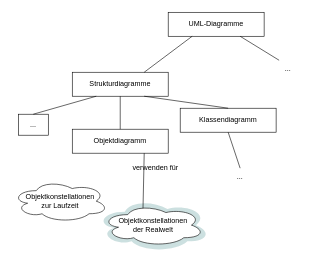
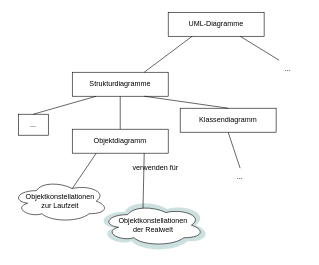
  <mxCell id="0" />
  <mxCell id="1" parent="0" />
  <mxCell id="2" value="" style="ellipse;shape=cloud;whiteSpace=wrap;html=1;fillColor=#006666;fillOpacity=20;strokeColor=none;" vertex="1" parent="1"><mxGeometry x="160" y="330" width="190" height="90" as="geometry" /></mxCell>
  <mxCell id="3" value="UML-Diagramme" style="rounded=0;whiteSpace=wrap;html=1;" parent="1" vertex="1"><mxGeometry x="280" y="20" width="160" height="40" as="geometry" /></mxCell>
  <mxCell id="4" value="Strukturdiagramme" style="rounded=0;whiteSpace=wrap;html=1;" parent="1" vertex="1"><mxGeometry x="120" y="120" width="160" height="40" as="geometry" /></mxCell>
  <mxCell id="5" value="Objektdiagramm" style="rounded=0;whiteSpace=wrap;html=1;" parent="1" vertex="1"><mxGeometry x="120" y="215" width="160" height="40" as="geometry" /></mxCell>
  <mxCell id="6" value="Klassendiagramm" style="rounded=0;whiteSpace=wrap;html=1;" parent="1" vertex="1"><mxGeometry x="300" y="180" width="160" height="40" as="geometry" /></mxCell>
  <mxCell id="7" value="..." style="rounded=0;whiteSpace=wrap;html=1;" parent="1" vertex="1"><mxGeometry x="30" y="190" width="50" height="35" as="geometry" /></mxCell>
  <mxCell id="8" value="Objektkonstellationen&lt;br&gt;zur Laufzeit" style="ellipse;shape=cloud;whiteSpace=wrap;html=1;" parent="1" vertex="1"><mxGeometry x="20" y="300" width="160" height="70" as="geometry" /></mxCell>
  <mxCell id="9" value="Objektkonstellationen&lt;br&gt;der Realwelt" style="ellipse;shape=cloud;whiteSpace=wrap;html=1;" parent="1" vertex="1"><mxGeometry x="170" y="340" width="170" height="70" as="geometry" /></mxCell>
  <mxCell id="10" value="" style="endArrow=none;html=1;rounded=0;entryX=0.25;entryY=1;entryDx=0;entryDy=0;exitX=0.75;exitY=0;exitDx=0;exitDy=0;" parent="1" source="4" target="3" edge="1"><mxGeometry width="50" height="50" relative="1" as="geometry"><mxPoint x="350" y="150" as="sourcePoint" /><mxPoint x="400" y="100" as="targetPoint" /></mxGeometry></mxCell>
  <mxCell id="11" value="" style="endArrow=none;html=1;rounded=0;exitX=0.5;exitY=0;exitDx=0;exitDy=0;entryX=0.25;entryY=1;entryDx=0;entryDy=0;" parent="1" source="7" target="4" edge="1"><mxGeometry width="50" height="50" relative="1" as="geometry"><mxPoint x="390" y="320" as="sourcePoint" /><mxPoint x="190" y="190" as="targetPoint" /></mxGeometry></mxCell>
  <mxCell id="12" value="" style="endArrow=none;html=1;rounded=0;entryX=0.5;entryY=1;entryDx=0;entryDy=0;exitX=0.5;exitY=0;exitDx=0;exitDy=0;" parent="1" source="5" target="4" edge="1"><mxGeometry width="50" height="50" relative="1" as="geometry"><mxPoint x="390" y="320" as="sourcePoint" /><mxPoint x="440" y="270" as="targetPoint" /></mxGeometry></mxCell>
  <mxCell id="13" value="" style="endArrow=none;html=1;rounded=0;entryX=0.75;entryY=1;entryDx=0;entryDy=0;exitX=0.5;exitY=0;exitDx=0;exitDy=0;" parent="1" source="6" target="4" edge="1"><mxGeometry width="50" height="50" relative="1" as="geometry"><mxPoint x="390" y="320" as="sourcePoint" /><mxPoint x="440" y="270" as="targetPoint" /></mxGeometry></mxCell>
+ <mxCell id="14" value="" style="endArrow=none;html=1;rounded=0;entryX=0.25;entryY=1;entryDx=0;entryDy=0;exitX=0.625;exitY=0.2;exitDx=0;exitDy=0;exitPerimeter=0;" parent="1" source="8" target="5" edge="1"><mxGeometry width="50" height="50" relative="1" as="geometry"><mxPoint x="390" y="320" as="sourcePoint" /><mxPoint x="440" y="270" as="targetPoint" /></mxGeometry></mxCell>
  <mxCell id="15" value="" style="endArrow=none;html=1;rounded=0;entryX=0.75;entryY=1;entryDx=0;entryDy=0;exitX=0.4;exitY=0.1;exitDx=0;exitDy=0;exitPerimeter=0;" parent="1" source="9" target="5" edge="1"><mxGeometry width="50" height="50" relative="1" as="geometry"><mxPoint x="390" y="320" as="sourcePoint" /><mxPoint x="440" y="270" as="targetPoint" /></mxGeometry></mxCell>
  <mxCell id="16" value="verwenden für" style="text;html=1;strokeColor=none;fillColor=none;align=center;verticalAlign=middle;whiteSpace=wrap;rounded=0;" parent="1" vertex="1"><mxGeometry x="219" y="270" width="80" height="20" as="geometry" /></mxCell>
  <mxCell id="17" value="..." style="rounded=0;whiteSpace=wrap;html=1;strokeColor=none;fillColor=none;" parent="1" vertex="1"><mxGeometry x="450" y="100" width="60" height="30" as="geometry" /></mxCell>
  <mxCell id="18" value="" style="endArrow=none;html=1;rounded=0;entryX=0.25;entryY=0;entryDx=0;entryDy=0;" parent="1" target="17" edge="1"><mxGeometry width="50" height="50" relative="1" as="geometry"><mxPoint x="400" y="60" as="sourcePoint" /><mxPoint x="555" y="10" as="targetPoint" /></mxGeometry></mxCell>
  <mxCell id="19" value="..." style="rounded=0;whiteSpace=wrap;html=1;strokeColor=none;fillColor=none;" parent="1" vertex="1"><mxGeometry x="370" y="280" width="60" height="30" as="geometry" /></mxCell>
  <mxCell id="20" value="" style="endArrow=none;html=1;rounded=0;entryX=0.5;entryY=1;entryDx=0;entryDy=0;exitX=0.5;exitY=0;exitDx=0;exitDy=0;" parent="1" source="19" target="6" edge="1"><mxGeometry width="50" height="50" relative="1" as="geometry"><mxPoint x="590" y="285" as="sourcePoint" /><mxPoint x="640" y="235" as="targetPoint" /></mxGeometry></mxCell>
